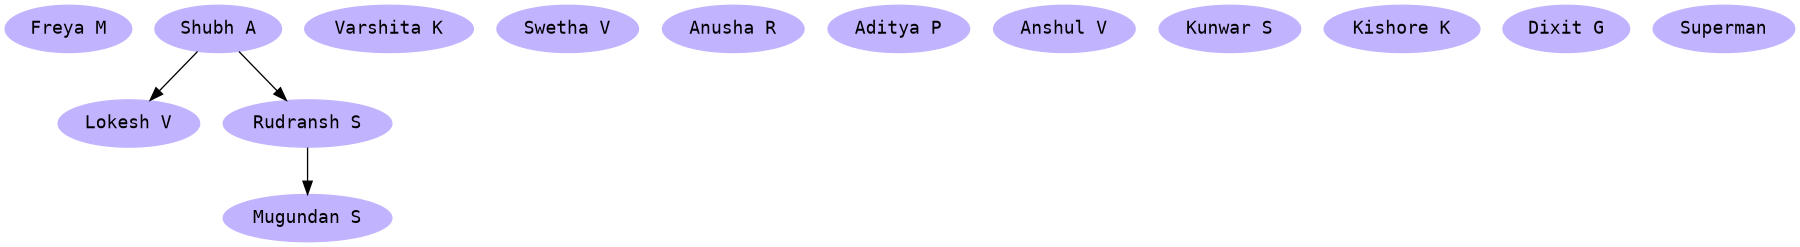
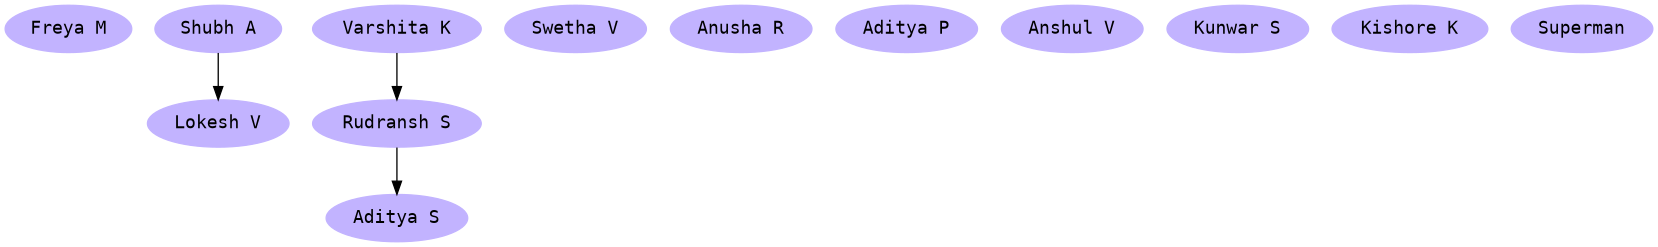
  digraph {
    node [color=".7 .3 1.0" fontname=Consolas shape=oval style=filled]
    "Freya M"
    "Shubh A"
    "Lokesh V"
    "Rudransh S"
-   "Mugundan S"
+   "Mugundan S" [label="Aditya S"]
    "Varshita K"
    "Swetha V"
    "Anusha R"
    "Aditya P"
    "Anshul V"
    "Kunwar S"
    "Kishore K"
-   "Dixit G"
    Superman
    "Shubh A" -> "Lokesh V"
-   "Shubh A" -> "Rudransh S"
+   "Varshita K" -> "Rudransh S"
    "Rudransh S" -> "Mugundan S"
  }
